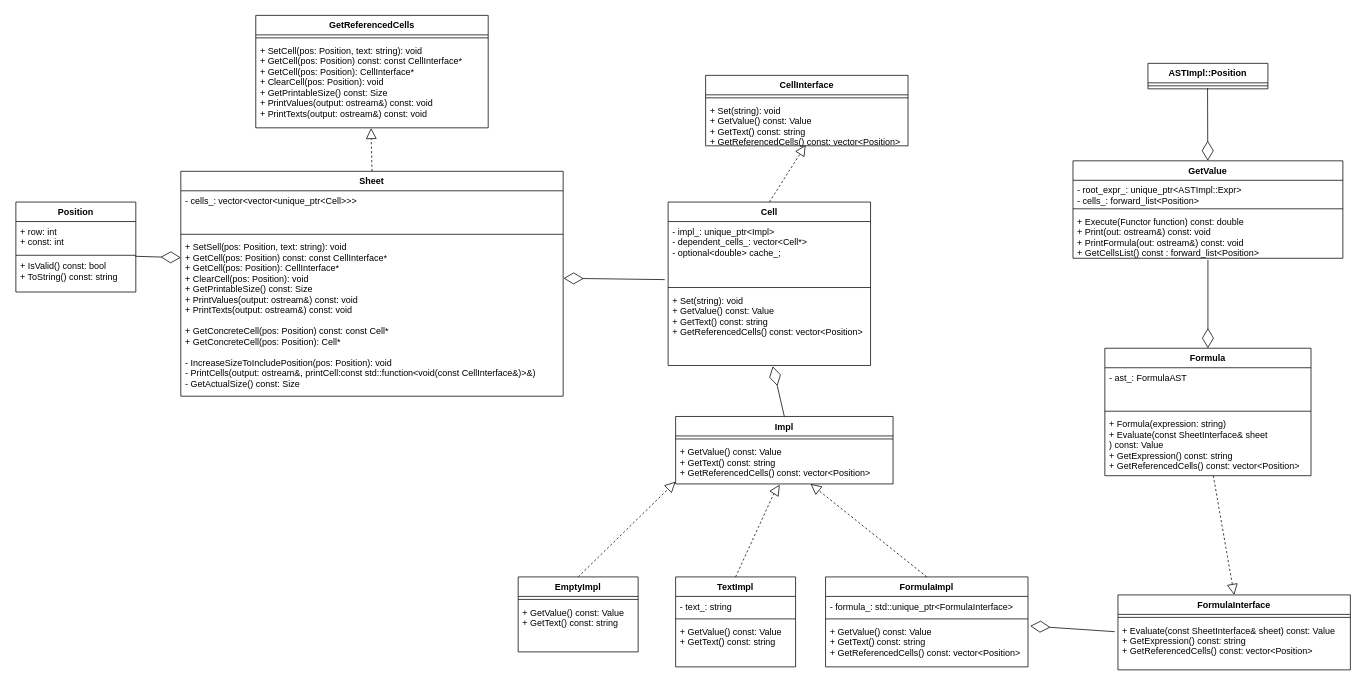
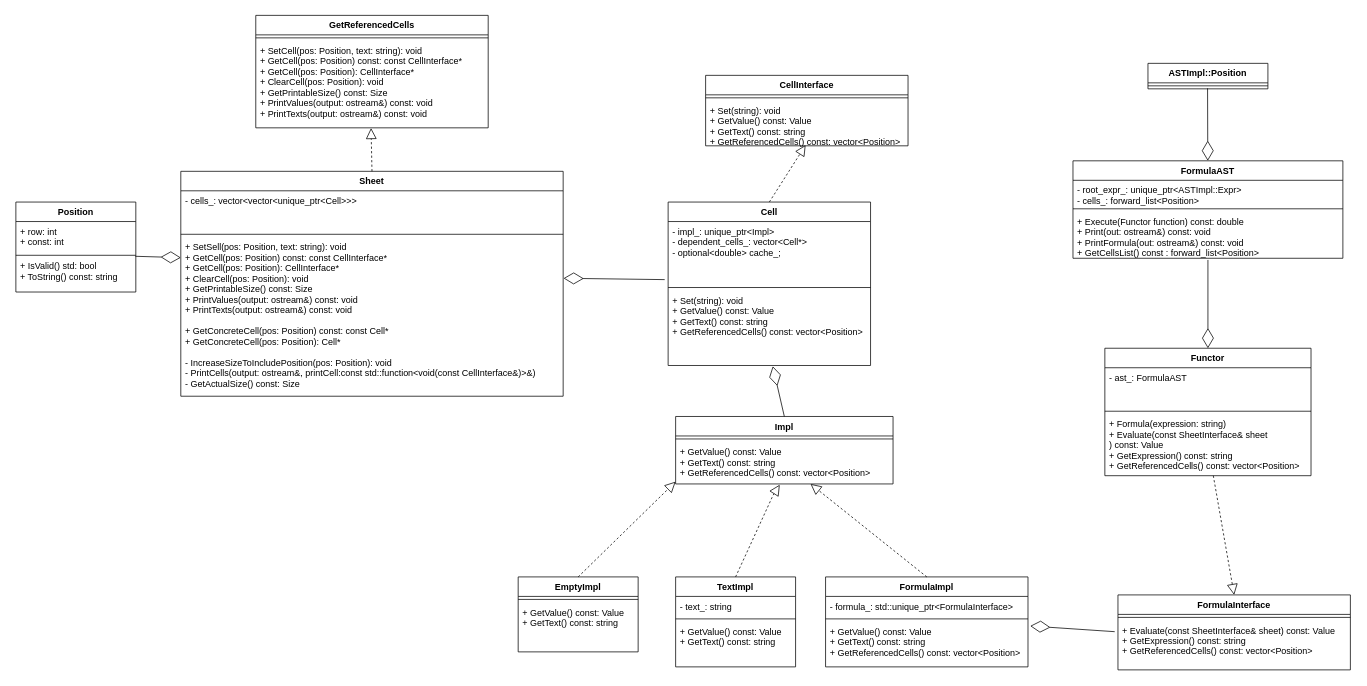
  <mxCell id="0" />
  <mxCell id="1" parent="0" />
  <mxCell id="2" value="CellInterface" style="swimlane;fontStyle=1;align=center;verticalAlign=top;childLayout=stackLayout;horizontal=1;startSize=26;horizontalStack=0;resizeParent=1;resizeParentMax=0;resizeLast=0;collapsible=1;marginBottom=0;" parent="1" vertex="1"><mxGeometry x="940" y="100" width="270" height="94" as="geometry" /></mxCell>
  <mxCell id="3" value="" style="line;strokeWidth=1;fillColor=none;align=left;verticalAlign=middle;spacingTop=-1;spacingLeft=3;spacingRight=3;rotatable=0;labelPosition=right;points=[];portConstraint=eastwest;" parent="2" vertex="1"><mxGeometry y="26" width="270" height="8" as="geometry" /></mxCell>
  <mxCell id="4" value="+ Set(string): void&#10;+ GetValue() const: Value&#10;+ GetText() const: string&#10;+ GetReferencedCells() const: vector&lt;Position&gt;" style="text;strokeColor=none;fillColor=none;align=left;verticalAlign=top;spacingLeft=4;spacingRight=4;overflow=hidden;rotatable=0;points=[[0,0.5],[1,0.5]];portConstraint=eastwest;" parent="2" vertex="1"><mxGeometry y="34" width="270" height="60" as="geometry" /></mxCell>
  <mxCell id="5" value="GetReferencedCells" style="swimlane;fontStyle=1;align=center;verticalAlign=top;childLayout=stackLayout;horizontal=1;startSize=26;horizontalStack=0;resizeParent=1;resizeParentMax=0;resizeLast=0;collapsible=1;marginBottom=0;" parent="1" vertex="1"><mxGeometry x="340" y="20" width="310" height="150" as="geometry" /></mxCell>
  <mxCell id="6" value="" style="line;strokeWidth=1;fillColor=none;align=left;verticalAlign=middle;spacingTop=-1;spacingLeft=3;spacingRight=3;rotatable=0;labelPosition=right;points=[];portConstraint=eastwest;" parent="5" vertex="1"><mxGeometry y="26" width="310" height="8" as="geometry" /></mxCell>
  <mxCell id="7" value="+ SetCell(pos: Position, text: string): void&#10;+ GetCell(pos: Position) const: const CellInterface*&#10;+ GetCell(pos: Position): CellInterface*&#10;+ ClearCell(pos: Position): void&#10;+ GetPrintableSize() const: Size&#10;+ PrintValues(output: ostream&amp;) const: void&#10;+ PrintTexts(output: ostream&amp;) const: void" style="text;strokeColor=none;fillColor=none;align=left;verticalAlign=top;spacingLeft=4;spacingRight=4;overflow=hidden;rotatable=0;points=[[0,0.5],[1,0.5]];portConstraint=eastwest;" parent="5" vertex="1"><mxGeometry y="34" width="310" height="116" as="geometry" /></mxCell>
  <mxCell id="8" value="FormulaInterface" style="swimlane;fontStyle=1;align=center;verticalAlign=top;childLayout=stackLayout;horizontal=1;startSize=26;horizontalStack=0;resizeParent=1;resizeParentMax=0;resizeLast=0;collapsible=1;marginBottom=0;" parent="1" vertex="1"><mxGeometry x="1490" y="793" width="310" height="100" as="geometry" /></mxCell>
  <mxCell id="9" value="" style="line;strokeWidth=1;fillColor=none;align=left;verticalAlign=middle;spacingTop=-1;spacingLeft=3;spacingRight=3;rotatable=0;labelPosition=right;points=[];portConstraint=eastwest;" parent="8" vertex="1"><mxGeometry y="26" width="310" height="8" as="geometry" /></mxCell>
  <mxCell id="10" value="+ Evaluate(const SheetInterface&amp; sheet) const: Value&#10;+ GetExpression() const: string&#10;+ GetReferencedCells() const: vector&lt;Position&gt;&#10;" style="text;strokeColor=none;fillColor=none;align=left;verticalAlign=top;spacingLeft=4;spacingRight=4;overflow=hidden;rotatable=0;points=[[0,0.5],[1,0.5]];portConstraint=eastwest;" parent="8" vertex="1"><mxGeometry y="34" width="310" height="66" as="geometry" /></mxCell>
  <mxCell id="11" value="Position" style="swimlane;fontStyle=1;align=center;verticalAlign=top;childLayout=stackLayout;horizontal=1;startSize=26;horizontalStack=0;resizeParent=1;resizeParentMax=0;resizeLast=0;collapsible=1;marginBottom=0;" parent="1" vertex="1"><mxGeometry x="20" y="269" width="160" height="120" as="geometry" /></mxCell>
  <mxCell id="12" value="+ row: int&#10;+ const: int" style="text;strokeColor=none;fillColor=none;align=left;verticalAlign=top;spacingLeft=4;spacingRight=4;overflow=hidden;rotatable=0;points=[[0,0.5],[1,0.5]];portConstraint=eastwest;" parent="11" vertex="1"><mxGeometry y="26" width="160" height="44" as="geometry" /></mxCell>
  <mxCell id="13" value="" style="line;strokeWidth=1;fillColor=none;align=left;verticalAlign=middle;spacingTop=-1;spacingLeft=3;spacingRight=3;rotatable=0;labelPosition=right;points=[];portConstraint=eastwest;" parent="11" vertex="1"><mxGeometry y="70" width="160" height="2" as="geometry" /></mxCell>
- <mxCell id="14" value="+ IsValid() const: bool&#10;+ ToString() const: string&#10;" style="text;strokeColor=none;fillColor=none;align=left;verticalAlign=top;spacingLeft=4;spacingRight=4;overflow=hidden;rotatable=0;points=[[0,0.5],[1,0.5]];portConstraint=eastwest;" parent="11" vertex="1"><mxGeometry y="72" width="160" height="48" as="geometry" /></mxCell>
+ <mxCell id="14" value="+ IsValid() std: bool&#10;+ ToString() const: string&#10;" style="text;strokeColor=none;fillColor=none;align=left;verticalAlign=top;spacingLeft=4;spacingRight=4;overflow=hidden;rotatable=0;points=[[0,0.5],[1,0.5]];portConstraint=eastwest;" parent="11" vertex="1"><mxGeometry y="72" width="160" height="48" as="geometry" /></mxCell>
  <mxCell id="15" value="Cell" style="swimlane;fontStyle=1;align=center;verticalAlign=top;childLayout=stackLayout;horizontal=1;startSize=26;horizontalStack=0;resizeParent=1;resizeParentMax=0;resizeLast=0;collapsible=1;marginBottom=0;" parent="1" vertex="1"><mxGeometry x="890" y="269" width="270" height="218" as="geometry" /></mxCell>
  <mxCell id="16" value="- impl_: unique_ptr&lt;Impl&gt;&#10;- dependent_cells_: vector&lt;Cell*&gt;&#10;- optional&lt;double&gt; cache_;" style="text;strokeColor=none;fillColor=none;align=left;verticalAlign=top;spacingLeft=4;spacingRight=4;overflow=hidden;rotatable=0;points=[[0,0.5],[1,0.5]];portConstraint=eastwest;" parent="15" vertex="1"><mxGeometry y="26" width="270" height="84" as="geometry" /></mxCell>
  <mxCell id="17" value="" style="line;strokeWidth=1;fillColor=none;align=left;verticalAlign=middle;spacingTop=-1;spacingLeft=3;spacingRight=3;rotatable=0;labelPosition=right;points=[];portConstraint=eastwest;" parent="15" vertex="1"><mxGeometry y="110" width="270" height="8" as="geometry" /></mxCell>
  <mxCell id="18" value="+ Set(string): void&#10;+ GetValue() const: Value&#10;+ GetText() const: string&#10;+ GetReferencedCells() const: vector&lt;Position&gt;" style="text;strokeColor=none;fillColor=none;align=left;verticalAlign=top;spacingLeft=4;spacingRight=4;overflow=hidden;rotatable=0;points=[[0,0.5],[1,0.5]];portConstraint=eastwest;" parent="15" vertex="1"><mxGeometry y="118" width="270" height="100" as="geometry" /></mxCell>
  <mxCell id="19" value="" style="endArrow=block;dashed=1;endFill=0;endSize=12;html=1;rounded=0;entryX=0.494;entryY=0.983;entryDx=0;entryDy=0;entryPerimeter=0;exitX=0.5;exitY=0;exitDx=0;exitDy=0;" parent="1" source="15" target="4" edge="1"><mxGeometry width="160" relative="1" as="geometry"><mxPoint x="130" y="39" as="sourcePoint" /><mxPoint x="290" y="39" as="targetPoint" /></mxGeometry></mxCell>
  <mxCell id="20" value="Sheet" style="swimlane;fontStyle=1;align=center;verticalAlign=top;childLayout=stackLayout;horizontal=1;startSize=26;horizontalStack=0;resizeParent=1;resizeParentMax=0;resizeLast=0;collapsible=1;marginBottom=0;" parent="1" vertex="1"><mxGeometry x="240" y="228" width="510" height="300" as="geometry" /></mxCell>
  <mxCell id="21" value="- cells_: vector&lt;vector&lt;unique_ptr&lt;Cell&gt;&gt;&gt;" style="text;strokeColor=none;fillColor=none;align=left;verticalAlign=top;spacingLeft=4;spacingRight=4;overflow=hidden;rotatable=0;points=[[0,0.5],[1,0.5]];portConstraint=eastwest;" parent="20" vertex="1"><mxGeometry y="26" width="510" height="54" as="geometry" /></mxCell>
  <mxCell id="22" value="" style="line;strokeWidth=1;fillColor=none;align=left;verticalAlign=middle;spacingTop=-1;spacingLeft=3;spacingRight=3;rotatable=0;labelPosition=right;points=[];portConstraint=eastwest;" parent="20" vertex="1"><mxGeometry y="80" width="510" height="8" as="geometry" /></mxCell>
  <mxCell id="23" value="+ SetSell(pos: Position, text: string): void&#10;+ GetCell(pos: Position) const: const CellInterface*&#10;+ GetCell(pos: Position): CellInterface*&#10;+ ClearCell(pos: Position): void&#10;+ GetPrintableSize() const: Size&#10;+ PrintValues(output: ostream&amp;) const: void&#10;+ PrintTexts(output: ostream&amp;) const: void&#10;&#10;+ GetConcreteCell(pos: Position) const: const Cell*&#10;+ GetConcreteCell(pos: Position): Cell*&#10;&#10;- IncreaseSizeToIncludePosition(pos: Position): void&#10;- PrintCells(output: ostream&amp;, printCell:const std::function&lt;void(const CellInterface&amp;)&gt;&amp;)&#10;- GetActualSize() const: Size" style="text;strokeColor=none;fillColor=none;align=left;verticalAlign=top;spacingLeft=4;spacingRight=4;overflow=hidden;rotatable=0;points=[[0,0.5],[1,0.5]];portConstraint=eastwest;" parent="20" vertex="1"><mxGeometry y="88" width="510" height="212" as="geometry" /></mxCell>
  <mxCell id="24" value="" style="endArrow=block;dashed=1;endFill=0;endSize=12;html=1;rounded=0;entryX=0.496;entryY=1.003;entryDx=0;entryDy=0;entryPerimeter=0;exitX=0.5;exitY=0;exitDx=0;exitDy=0;" parent="1" source="20" target="7" edge="1"><mxGeometry width="160" relative="1" as="geometry"><mxPoint x="435" y="36" as="sourcePoint" /><mxPoint x="434.52" y="-34" as="targetPoint" /></mxGeometry></mxCell>
- <mxCell id="25" value="Formula" style="swimlane;fontStyle=1;align=center;verticalAlign=top;childLayout=stackLayout;horizontal=1;startSize=26;horizontalStack=0;resizeParent=1;resizeParentMax=0;resizeLast=0;collapsible=1;marginBottom=0;" parent="1" vertex="1"><mxGeometry x="1472.5" y="464" width="275" height="170" as="geometry" /></mxCell>
+ <mxCell id="25" value="Functor" style="swimlane;fontStyle=1;align=center;verticalAlign=top;childLayout=stackLayout;horizontal=1;startSize=26;horizontalStack=0;resizeParent=1;resizeParentMax=0;resizeLast=0;collapsible=1;marginBottom=0;" parent="1" vertex="1"><mxGeometry x="1472.5" y="464" width="275" height="170" as="geometry" /></mxCell>
  <mxCell id="26" value="- ast_: FormulaAST" style="text;strokeColor=none;fillColor=none;align=left;verticalAlign=top;spacingLeft=4;spacingRight=4;overflow=hidden;rotatable=0;points=[[0,0.5],[1,0.5]];portConstraint=eastwest;" parent="25" vertex="1"><mxGeometry y="26" width="275" height="54" as="geometry" /></mxCell>
  <mxCell id="27" value="" style="line;strokeWidth=1;fillColor=none;align=left;verticalAlign=middle;spacingTop=-1;spacingLeft=3;spacingRight=3;rotatable=0;labelPosition=right;points=[];portConstraint=eastwest;" parent="25" vertex="1"><mxGeometry y="80" width="275" height="8" as="geometry" /></mxCell>
  <mxCell id="28" value="+ Formula(expression: string)&#10;+ Evaluate(const SheetInterface&amp; sheet&#10;) const: Value&#10;+ GetExpression() const: string&#10;+ GetReferencedCells() const: vector&lt;Position&gt;" style="text;strokeColor=none;fillColor=none;align=left;verticalAlign=top;spacingLeft=4;spacingRight=4;overflow=hidden;rotatable=0;points=[[0,0.5],[1,0.5]];portConstraint=eastwest;" parent="25" vertex="1"><mxGeometry y="88" width="275" height="82" as="geometry" /></mxCell>
  <mxCell id="29" value="" style="endArrow=block;dashed=1;endFill=0;endSize=12;html=1;rounded=0;entryX=0.5;entryY=0;entryDx=0;entryDy=0;" parent="1" source="28" target="8" edge="1"><mxGeometry width="160" relative="1" as="geometry"><mxPoint x="1276" y="564" as="sourcePoint" /><mxPoint x="912" y="84" as="targetPoint" /></mxGeometry></mxCell>
  <mxCell id="30" value="Impl" style="swimlane;fontStyle=1;align=center;verticalAlign=top;childLayout=stackLayout;horizontal=1;startSize=26;horizontalStack=0;resizeParent=1;resizeParentMax=0;resizeLast=0;collapsible=1;marginBottom=0;" parent="1" vertex="1"><mxGeometry x="900" y="555" width="290" height="90" as="geometry" /></mxCell>
  <mxCell id="31" value="" style="line;strokeWidth=1;fillColor=none;align=left;verticalAlign=middle;spacingTop=-1;spacingLeft=3;spacingRight=3;rotatable=0;labelPosition=right;points=[];portConstraint=eastwest;" parent="30" vertex="1"><mxGeometry y="26" width="290" height="8" as="geometry" /></mxCell>
  <mxCell id="32" value="+ GetValue() const: Value&#10;+ GetText() const: string&#10;+ GetReferencedCells() const: vector&lt;Position&gt;&#10;&#10;" style="text;strokeColor=none;fillColor=none;align=left;verticalAlign=top;spacingLeft=4;spacingRight=4;overflow=hidden;rotatable=0;points=[[0,0.5],[1,0.5]];portConstraint=eastwest;" parent="30" vertex="1"><mxGeometry y="34" width="290" height="56" as="geometry" /></mxCell>
  <mxCell id="33" value="EmptyImpl" style="swimlane;fontStyle=1;align=center;verticalAlign=top;childLayout=stackLayout;horizontal=1;startSize=26;horizontalStack=0;resizeParent=1;resizeParentMax=0;resizeLast=0;collapsible=1;marginBottom=0;" parent="1" vertex="1"><mxGeometry x="690" y="769" width="160" height="100" as="geometry" /></mxCell>
  <mxCell id="34" value="" style="line;strokeWidth=1;fillColor=none;align=left;verticalAlign=middle;spacingTop=-1;spacingLeft=3;spacingRight=3;rotatable=0;labelPosition=right;points=[];portConstraint=eastwest;" parent="33" vertex="1"><mxGeometry y="26" width="160" height="8" as="geometry" /></mxCell>
  <mxCell id="35" value="+ GetValue() const: Value&#10;+ GetText() const: string&#10;" style="text;strokeColor=none;fillColor=none;align=left;verticalAlign=top;spacingLeft=4;spacingRight=4;overflow=hidden;rotatable=0;points=[[0,0.5],[1,0.5]];portConstraint=eastwest;" parent="33" vertex="1"><mxGeometry y="34" width="160" height="66" as="geometry" /></mxCell>
  <mxCell id="36" value="TextImpl" style="swimlane;fontStyle=1;align=center;verticalAlign=top;childLayout=stackLayout;horizontal=1;startSize=26;horizontalStack=0;resizeParent=1;resizeParentMax=0;resizeLast=0;collapsible=1;marginBottom=0;" parent="1" vertex="1"><mxGeometry x="900" y="769" width="160" height="120" as="geometry" /></mxCell>
  <mxCell id="37" value="- text_: string" style="text;strokeColor=none;fillColor=none;align=left;verticalAlign=top;spacingLeft=4;spacingRight=4;overflow=hidden;rotatable=0;points=[[0,0.5],[1,0.5]];portConstraint=eastwest;" parent="36" vertex="1"><mxGeometry y="26" width="160" height="26" as="geometry" /></mxCell>
  <mxCell id="38" value="" style="line;strokeWidth=1;fillColor=none;align=left;verticalAlign=middle;spacingTop=-1;spacingLeft=3;spacingRight=3;rotatable=0;labelPosition=right;points=[];portConstraint=eastwest;" parent="36" vertex="1"><mxGeometry y="52" width="160" height="8" as="geometry" /></mxCell>
  <mxCell id="39" value="+ GetValue() const: Value&#10;+ GetText() const: string&#10;" style="text;strokeColor=none;fillColor=none;align=left;verticalAlign=top;spacingLeft=4;spacingRight=4;overflow=hidden;rotatable=0;points=[[0,0.5],[1,0.5]];portConstraint=eastwest;" parent="36" vertex="1"><mxGeometry y="60" width="160" height="60" as="geometry" /></mxCell>
  <mxCell id="40" value="FormulaImpl" style="swimlane;fontStyle=1;align=center;verticalAlign=top;childLayout=stackLayout;horizontal=1;startSize=26;horizontalStack=0;resizeParent=1;resizeParentMax=0;resizeLast=0;collapsible=1;marginBottom=0;" parent="1" vertex="1"><mxGeometry x="1100" y="769" width="270" height="120" as="geometry" /></mxCell>
  <mxCell id="41" value="- formula_: std::unique_ptr&lt;FormulaInterface&gt; " style="text;strokeColor=none;fillColor=none;align=left;verticalAlign=top;spacingLeft=4;spacingRight=4;overflow=hidden;rotatable=0;points=[[0,0.5],[1,0.5]];portConstraint=eastwest;" parent="40" vertex="1"><mxGeometry y="26" width="270" height="26" as="geometry" /></mxCell>
  <mxCell id="42" value="" style="line;strokeWidth=1;fillColor=none;align=left;verticalAlign=middle;spacingTop=-1;spacingLeft=3;spacingRight=3;rotatable=0;labelPosition=right;points=[];portConstraint=eastwest;" parent="40" vertex="1"><mxGeometry y="52" width="270" height="8" as="geometry" /></mxCell>
  <mxCell id="43" value="+ GetValue() const: Value&#10;+ GetText() const: string&#10;+ GetReferencedCells() const: vector&lt;Position&gt;&#10;" style="text;strokeColor=none;fillColor=none;align=left;verticalAlign=top;spacingLeft=4;spacingRight=4;overflow=hidden;rotatable=0;points=[[0,0.5],[1,0.5]];portConstraint=eastwest;" parent="40" vertex="1"><mxGeometry y="60" width="270" height="60" as="geometry" /></mxCell>
  <mxCell id="44" value="" style="endArrow=block;dashed=1;endFill=0;endSize=12;html=1;rounded=0;exitX=0.5;exitY=0;exitDx=0;exitDy=0;entryX=0;entryY=0.946;entryDx=0;entryDy=0;entryPerimeter=0;" parent="1" source="33" target="32" edge="1"><mxGeometry width="160" relative="1" as="geometry"><mxPoint x="550" y="669" as="sourcePoint" /><mxPoint x="880" y="650" as="targetPoint" /></mxGeometry></mxCell>
  <mxCell id="45" value="" style="endArrow=block;dashed=1;endFill=0;endSize=12;html=1;rounded=0;exitX=0.5;exitY=0;exitDx=0;exitDy=0;entryX=0.479;entryY=1.018;entryDx=0;entryDy=0;entryPerimeter=0;" parent="1" source="36" target="32" edge="1"><mxGeometry width="160" relative="1" as="geometry"><mxPoint x="790" y="699" as="sourcePoint" /><mxPoint x="1040" y="650" as="targetPoint" /><Array as="points"><mxPoint x="1030" y="660" /></Array></mxGeometry></mxCell>
  <mxCell id="46" value="" style="endArrow=block;dashed=1;endFill=0;endSize=12;html=1;rounded=0;exitX=0.5;exitY=0;exitDx=0;exitDy=0;" parent="1" source="40" target="32" edge="1"><mxGeometry width="160" relative="1" as="geometry"><mxPoint x="870" y="619" as="sourcePoint" /><mxPoint x="1180" y="650" as="targetPoint" /></mxGeometry></mxCell>
  <mxCell id="47" value="" style="endArrow=diamondThin;endFill=0;endSize=24;html=1;rounded=0;exitX=0.5;exitY=0;exitDx=0;exitDy=0;entryX=0.517;entryY=1.01;entryDx=0;entryDy=0;entryPerimeter=0;" parent="1" source="30" target="18" edge="1"><mxGeometry width="160" relative="1" as="geometry"><mxPoint x="510" y="459" as="sourcePoint" /><mxPoint x="670" y="459" as="targetPoint" /></mxGeometry></mxCell>
  <mxCell id="48" value="" style="endArrow=diamondThin;endFill=0;endSize=24;html=1;rounded=0;entryX=1.001;entryY=0.258;entryDx=0;entryDy=0;entryPerimeter=0;exitX=-0.017;exitY=0.922;exitDx=0;exitDy=0;exitPerimeter=0;" parent="1" source="16" target="23" edge="1"><mxGeometry width="160" relative="1" as="geometry"><mxPoint x="790" y="750" as="sourcePoint" /><mxPoint x="950" y="750" as="targetPoint" /></mxGeometry></mxCell>
  <mxCell id="49" value="" style="endArrow=diamondThin;endFill=0;endSize=24;html=1;rounded=0;exitX=0.996;exitY=0.007;exitDx=0;exitDy=0;exitPerimeter=0;entryX=0;entryY=0.128;entryDx=0;entryDy=0;entryPerimeter=0;" parent="1" source="14" target="23" edge="1"><mxGeometry width="160" relative="1" as="geometry"><mxPoint x="320" y="516" as="sourcePoint" /><mxPoint x="410" y="322" as="targetPoint" /></mxGeometry></mxCell>
- <mxCell id="50" value="GetValue" style="swimlane;fontStyle=1;align=center;verticalAlign=top;childLayout=stackLayout;horizontal=1;startSize=26;horizontalStack=0;resizeParent=1;resizeParentMax=0;resizeLast=0;collapsible=1;marginBottom=0;" parent="1" vertex="1"><mxGeometry x="1430" y="214" width="360" height="130" as="geometry" /></mxCell>
+ <mxCell id="50" value="FormulaAST" style="swimlane;fontStyle=1;align=center;verticalAlign=top;childLayout=stackLayout;horizontal=1;startSize=26;horizontalStack=0;resizeParent=1;resizeParentMax=0;resizeLast=0;collapsible=1;marginBottom=0;" parent="1" vertex="1"><mxGeometry x="1430" y="214" width="360" height="130" as="geometry" /></mxCell>
  <mxCell id="51" value="- root_expr_: unique_ptr&lt;ASTImpl::Expr&gt;&#10;- cells_: forward_list&lt;Position&gt;" style="text;strokeColor=none;fillColor=none;align=left;verticalAlign=top;spacingLeft=4;spacingRight=4;overflow=hidden;rotatable=0;points=[[0,0.5],[1,0.5]];portConstraint=eastwest;" parent="50" vertex="1"><mxGeometry y="26" width="360" height="34" as="geometry" /></mxCell>
  <mxCell id="52" value="" style="line;strokeWidth=1;fillColor=none;align=left;verticalAlign=middle;spacingTop=-1;spacingLeft=3;spacingRight=3;rotatable=0;labelPosition=right;points=[];portConstraint=eastwest;" parent="50" vertex="1"><mxGeometry y="60" width="360" height="8" as="geometry" /></mxCell>
  <mxCell id="53" value="+ Execute(Functor function) const: double&#10;+ Print(out: ostream&amp;) const: void&#10;+ PrintFormula(out: ostream&amp;) const: void&#10;+ GetCellsList() const : forward_list&lt;Position&gt;" style="text;strokeColor=none;fillColor=none;align=left;verticalAlign=top;spacingLeft=4;spacingRight=4;overflow=hidden;rotatable=0;points=[[0,0.5],[1,0.5]];portConstraint=eastwest;" parent="50" vertex="1"><mxGeometry y="68" width="360" height="62" as="geometry" /></mxCell>
  <mxCell id="54" value="ASTImpl::Position" style="swimlane;fontStyle=1;align=center;verticalAlign=top;childLayout=stackLayout;horizontal=1;startSize=26;horizontalStack=0;resizeParent=1;resizeParentMax=0;resizeLast=0;collapsible=1;marginBottom=0;" parent="1" vertex="1"><mxGeometry x="1530" y="84" width="160" height="34" as="geometry" /></mxCell>
  <mxCell id="55" value="" style="line;strokeWidth=1;fillColor=none;align=left;verticalAlign=middle;spacingTop=-1;spacingLeft=3;spacingRight=3;rotatable=0;labelPosition=right;points=[];portConstraint=eastwest;" parent="54" vertex="1"><mxGeometry y="26" width="160" height="8" as="geometry" /></mxCell>
  <mxCell id="56" value="" style="endArrow=diamondThin;endFill=0;endSize=24;html=1;rounded=0;exitX=0.497;exitY=0.912;exitDx=0;exitDy=0;exitPerimeter=0;" parent="1" source="55" target="50" edge="1"><mxGeometry width="160" relative="1" as="geometry"><mxPoint x="1542" y="684" as="sourcePoint" /><mxPoint x="1256" y="204" as="targetPoint" /></mxGeometry></mxCell>
  <mxCell id="57" value="" style="endArrow=diamondThin;endFill=0;endSize=24;html=1;rounded=0;entryX=0.5;entryY=0;entryDx=0;entryDy=0;exitX=0.5;exitY=1.035;exitDx=0;exitDy=0;exitPerimeter=0;" parent="1" source="53" target="25" edge="1"><mxGeometry width="160" relative="1" as="geometry"><mxPoint x="1432" y="464" as="sourcePoint" /><mxPoint x="1592" y="464" as="targetPoint" /></mxGeometry></mxCell>
  <mxCell id="58" value="" style="endArrow=diamondThin;endFill=0;endSize=24;html=1;rounded=0;entryX=1.011;entryY=0.091;entryDx=0;entryDy=0;exitX=-0.014;exitY=0.228;exitDx=0;exitDy=0;exitPerimeter=0;entryPerimeter=0;" parent="1" source="10" target="43" edge="1"><mxGeometry width="160" relative="1" as="geometry"><mxPoint x="1360" y="490" as="sourcePoint" /><mxPoint x="1520" y="490" as="targetPoint" /></mxGeometry></mxCell>
